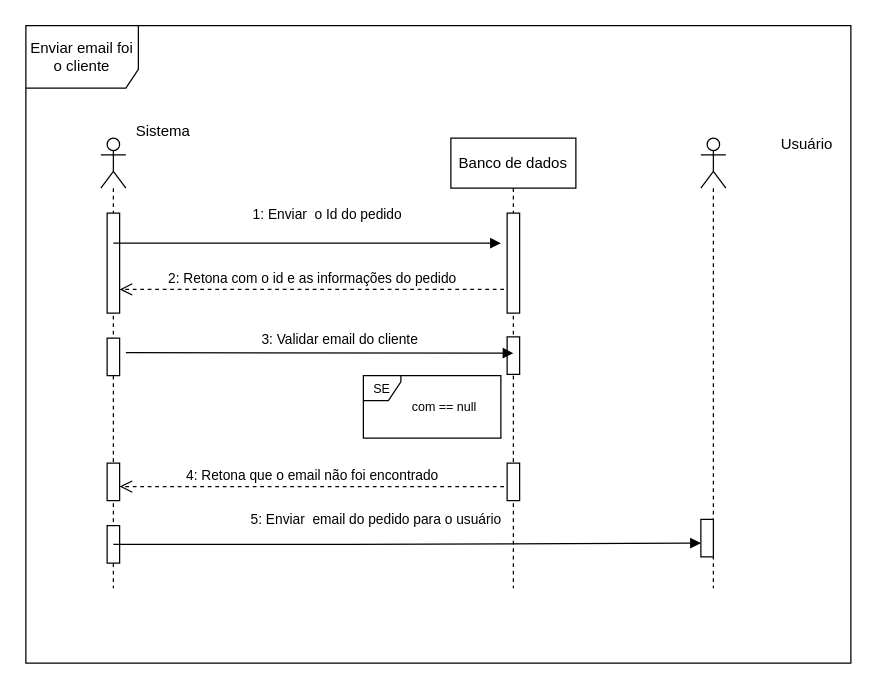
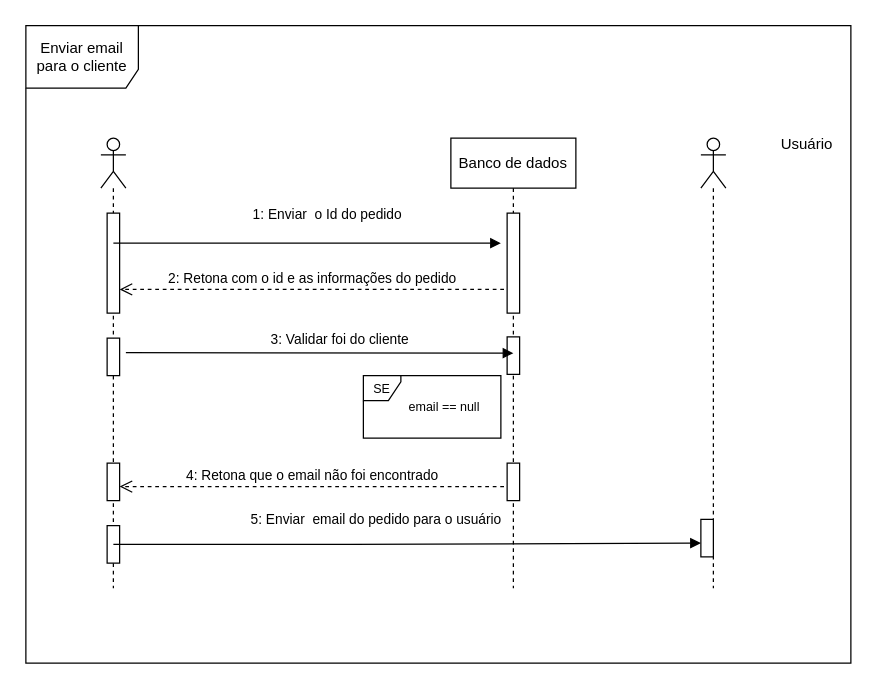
  <mxCell id="0" />
  <mxCell id="1" parent="0" />
- <mxCell id="2" value="Enviar email foi o cliente" style="shape=umlFrame;whiteSpace=wrap;html=1;width=90;height=50;" parent="1" vertex="1"><mxGeometry x="20" y="20" width="660" height="510" as="geometry" /></mxCell>
+ <mxCell id="2" value="Enviar email para o cliente" style="shape=umlFrame;whiteSpace=wrap;html=1;width=90;height=50;" parent="1" vertex="1"><mxGeometry x="20" y="20" width="660" height="510" as="geometry" /></mxCell>
  <mxCell id="3" value="" style="shape=umlLifeline;participant=umlActor;perimeter=lifelinePerimeter;whiteSpace=wrap;html=1;container=1;collapsible=0;recursiveResize=0;verticalAlign=top;spacingTop=36;outlineConnect=0;" parent="1" vertex="1"><mxGeometry x="80" y="110" width="20" height="360" as="geometry" /></mxCell>
  <mxCell id="4" value="" style="html=1;points=[];perimeter=orthogonalPerimeter;" parent="3" vertex="1"><mxGeometry x="5" y="60" width="10" height="80" as="geometry" /></mxCell>
  <mxCell id="5" value="" style="html=1;points=[];perimeter=orthogonalPerimeter;" parent="3" vertex="1"><mxGeometry x="5" y="160" width="10" height="30" as="geometry" /></mxCell>
  <mxCell id="6" value="" style="html=1;points=[];perimeter=orthogonalPerimeter;" vertex="1" parent="3"><mxGeometry x="5" y="260" width="10" height="30" as="geometry" /></mxCell>
  <mxCell id="7" value="" style="html=1;points=[];perimeter=orthogonalPerimeter;" vertex="1" parent="3"><mxGeometry x="5" y="310" width="10" height="30" as="geometry" /></mxCell>
- <mxCell id="8" value="Sistema" style="text;html=1;strokeColor=none;fillColor=none;align=center;verticalAlign=middle;whiteSpace=wrap;rounded=0;" parent="1" vertex="1"><mxGeometry x="100" y="90" width="60" height="30" as="geometry" /></mxCell>
  <mxCell id="9" value="&lt;font style=&quot;font-size: 11px;&quot;&gt;2: Retona com o id e as informações do pedido&lt;/font&gt;" style="html=1;verticalAlign=bottom;endArrow=open;dashed=1;endSize=8;fontSize=10;exitX=-0.25;exitY=0.625;exitDx=0;exitDy=0;exitPerimeter=0;entryX=1;entryY=0.5;entryDx=0;entryDy=0;entryPerimeter=0;" parent="1" edge="1"><mxGeometry relative="1" as="geometry"><mxPoint x="402.5" y="231" as="sourcePoint" /><mxPoint x="95" y="231" as="targetPoint" /></mxGeometry></mxCell>
  <mxCell id="10" value="" style="html=1;verticalAlign=bottom;endArrow=block;" parent="1" edge="1"><mxGeometry width="80" relative="1" as="geometry"><mxPoint x="90" y="194" as="sourcePoint" /><mxPoint x="400" y="194" as="targetPoint" /><Array as="points"><mxPoint x="210" y="194" /><mxPoint x="240" y="194" /><mxPoint x="270" y="194" /></Array></mxGeometry></mxCell>
  <mxCell id="11" value="1: Enviar&amp;nbsp; o Id do pedido" style="edgeLabel;html=1;align=center;verticalAlign=middle;resizable=0;points=[];" parent="10" vertex="1" connectable="0"><mxGeometry x="0.219" relative="1" as="geometry"><mxPoint x="-19" y="-24" as="offset" /></mxGeometry></mxCell>
  <mxCell id="12" value="Banco de dados" style="shape=umlLifeline;perimeter=lifelinePerimeter;whiteSpace=wrap;html=1;container=1;collapsible=0;recursiveResize=0;outlineConnect=0;" parent="1" vertex="1"><mxGeometry x="360" y="110" width="100" height="360" as="geometry" /></mxCell>
  <mxCell id="13" value="" style="html=1;points=[];perimeter=orthogonalPerimeter;" parent="12" vertex="1"><mxGeometry x="45" y="60" width="10" height="80" as="geometry" /></mxCell>
  <mxCell id="14" value="" style="html=1;points=[];perimeter=orthogonalPerimeter;" vertex="1" parent="12"><mxGeometry x="45" y="159" width="10" height="30" as="geometry" /></mxCell>
  <mxCell id="15" value="" style="shape=umlLifeline;participant=umlActor;perimeter=lifelinePerimeter;whiteSpace=wrap;html=1;container=1;collapsible=0;recursiveResize=0;verticalAlign=top;spacingTop=36;outlineConnect=0;" parent="1" vertex="1"><mxGeometry x="560" y="110" width="20" height="360" as="geometry" /></mxCell>
  <mxCell id="16" value="" style="html=1;points=[];perimeter=orthogonalPerimeter;" parent="15" vertex="1"><mxGeometry y="305" width="10" height="30" as="geometry" /></mxCell>
  <mxCell id="17" value="Usuário" style="text;html=1;strokeColor=none;fillColor=none;align=center;verticalAlign=middle;whiteSpace=wrap;rounded=0;" parent="1" vertex="1"><mxGeometry x="615" y="100" width="60" height="30" as="geometry" /></mxCell>
  <mxCell id="18" value="" style="html=1;verticalAlign=bottom;endArrow=block;exitX=0;exitY=0.865;exitDx=0;exitDy=0;exitPerimeter=0;" parent="1" edge="1"><mxGeometry width="80" relative="1" as="geometry"><mxPoint x="100" y="281.68" as="sourcePoint" /><mxPoint x="410" y="282" as="targetPoint" /></mxGeometry></mxCell>
- <mxCell id="19" value="3: Validar email do cliente" style="edgeLabel;html=1;align=center;verticalAlign=middle;resizable=0;points=[];" parent="1" vertex="1" connectable="0"><mxGeometry x="270" y="270" as="geometry" /></mxCell>
+ <mxCell id="19" value="3: Validar foi do cliente" style="edgeLabel;html=1;align=center;verticalAlign=middle;resizable=0;points=[];" parent="1" vertex="1" connectable="0"><mxGeometry x="270" y="270" as="geometry" /></mxCell>
  <mxCell id="20" value="SE" style="shape=umlFrame;whiteSpace=wrap;html=1;fontSize=10;fillColor=#FFFFFF;width=30;height=20;" vertex="1" parent="1"><mxGeometry x="290" y="300" width="110" height="50" as="geometry" /></mxCell>
- <mxCell id="21" value="com == null" style="text;html=1;strokeColor=none;fillColor=none;align=center;verticalAlign=middle;whiteSpace=wrap;rounded=0;fontSize=10;" vertex="1" parent="1"><mxGeometry x="320" y="312.5" width="70" height="25" as="geometry" /></mxCell>
+ <mxCell id="21" value="email == null" style="text;html=1;strokeColor=none;fillColor=none;align=center;verticalAlign=middle;whiteSpace=wrap;rounded=0;fontSize=10;" vertex="1" parent="1"><mxGeometry x="320" y="312.5" width="70" height="25" as="geometry" /></mxCell>
  <mxCell id="22" value="&lt;font style=&quot;font-size: 11px;&quot;&gt;4: Retona que o email não foi encontrado&lt;/font&gt;" style="html=1;verticalAlign=bottom;endArrow=open;dashed=1;endSize=8;fontSize=10;exitX=-0.25;exitY=0.625;exitDx=0;exitDy=0;exitPerimeter=0;startArrow=none;" edge="1" parent="1" source="26" target="6"><mxGeometry relative="1" as="geometry"><mxPoint x="407.5" y="390" as="sourcePoint" /><mxPoint x="110" y="389" as="targetPoint" /></mxGeometry></mxCell>
  <mxCell id="23" value="" style="html=1;verticalAlign=bottom;endArrow=block;entryX=0;entryY=0.633;entryDx=0;entryDy=0;entryPerimeter=0;" edge="1" parent="1"><mxGeometry width="80" relative="1" as="geometry"><mxPoint x="90" y="435" as="sourcePoint" /><mxPoint x="560" y="433.99" as="targetPoint" /><Array as="points"><mxPoint x="210" y="435" /><mxPoint x="240" y="435" /><mxPoint x="270" y="435" /></Array></mxGeometry></mxCell>
  <mxCell id="24" value="5: Enviar&amp;nbsp; email do pedido para o usuário" style="edgeLabel;html=1;align=center;verticalAlign=middle;resizable=0;points=[];" vertex="1" connectable="0" parent="23"><mxGeometry x="0.219" relative="1" as="geometry"><mxPoint x="-76" y="-20" as="offset" /></mxGeometry></mxCell>
  <mxCell id="25" value="" style="html=1;verticalAlign=bottom;endArrow=none;dashed=1;endSize=8;fontSize=10;exitX=-0.25;exitY=0.625;exitDx=0;exitDy=0;exitPerimeter=0;" edge="1" parent="1" target="26"><mxGeometry relative="1" as="geometry"><mxPoint x="407.5" y="390" as="sourcePoint" /><mxPoint x="89.5" y="390" as="targetPoint" /></mxGeometry></mxCell>
  <mxCell id="26" value="" style="html=1;points=[];perimeter=orthogonalPerimeter;" vertex="1" parent="1"><mxGeometry x="405" y="370" width="10" height="30" as="geometry" /></mxCell>
